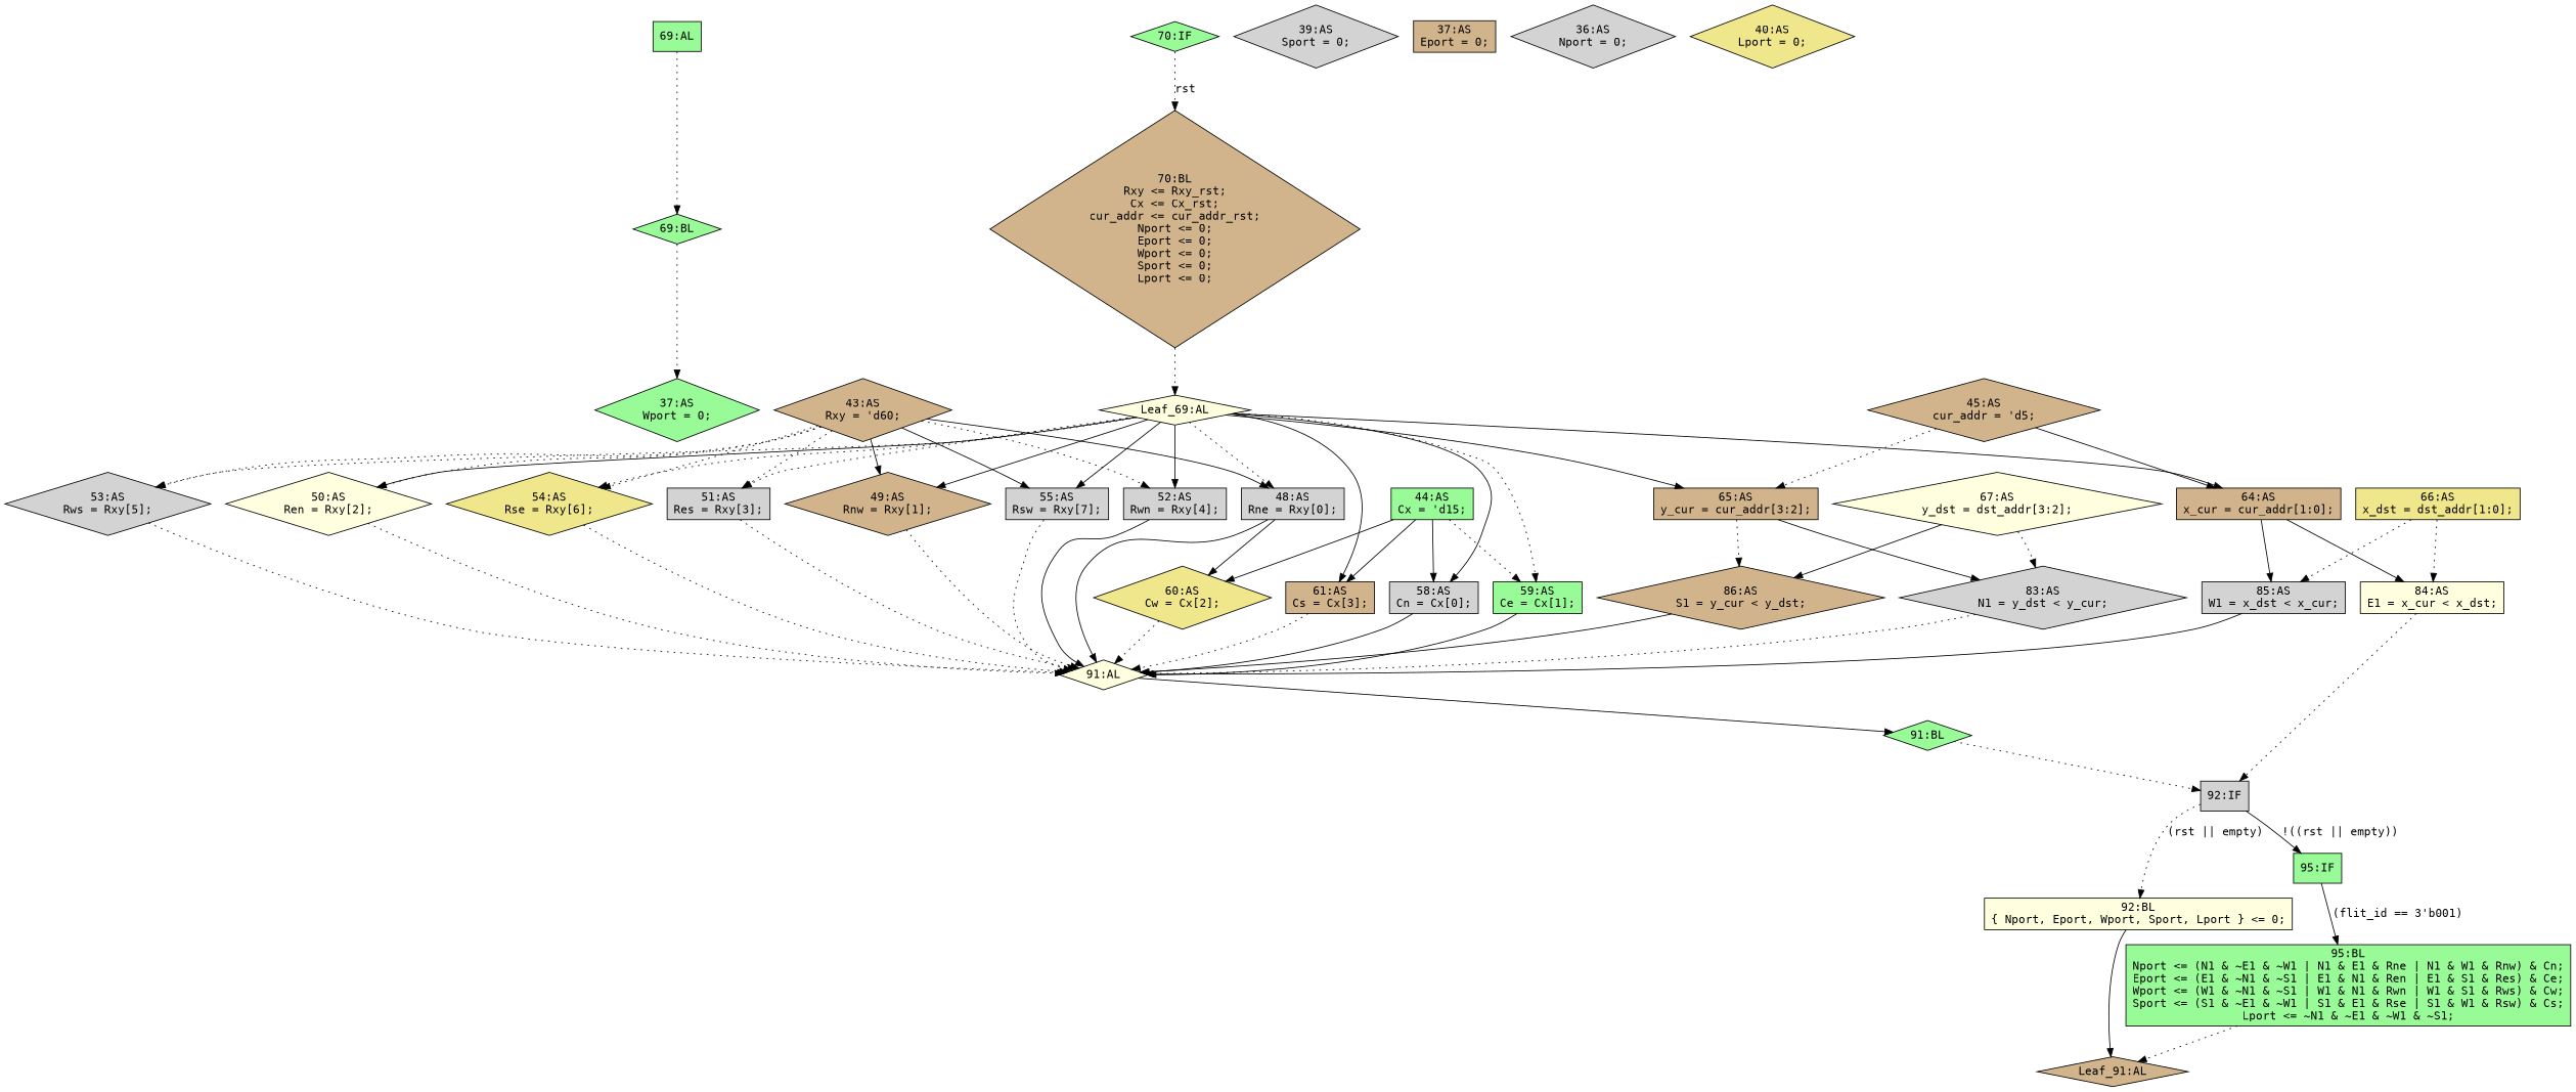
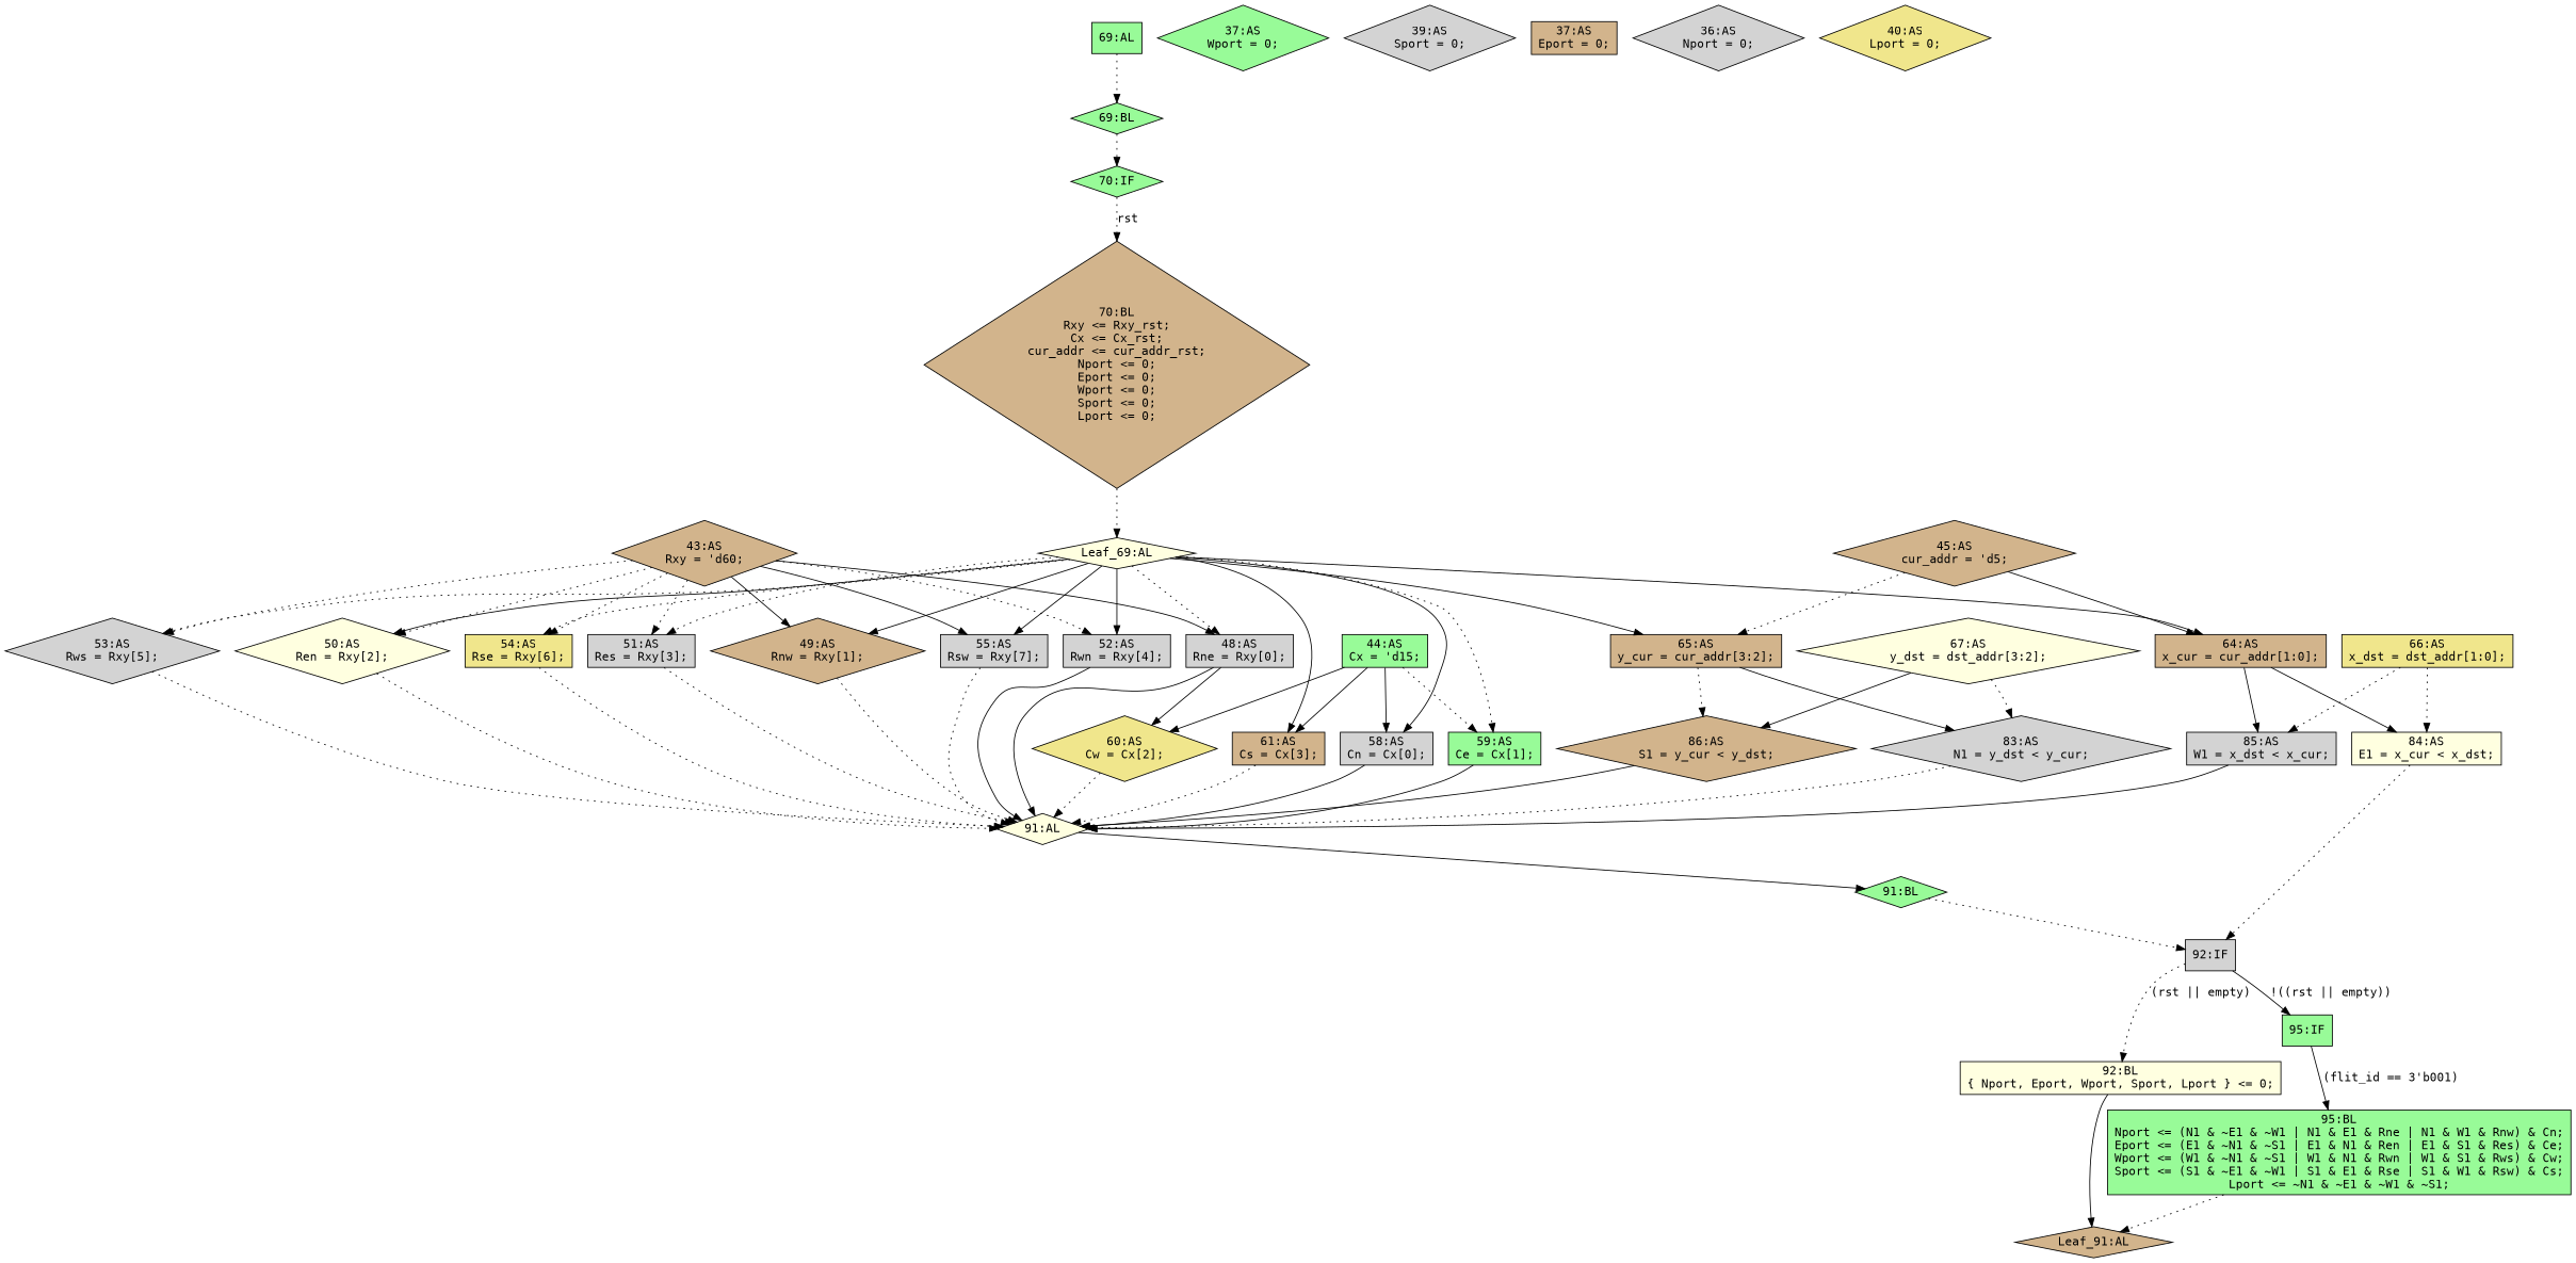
  strict digraph {
    fontname="DejaVu Sans Mono"
    node [fillcolor=lightgrey fontname="DejaVu Sans Mono" shape=diamond statements="[]" style=filled typ=Assign]
    edge [fontname="DejaVu Sans Mono" style=dotted]
    n1 [ast="<pyverilog.vparser.ast.Block object at 0x7fdf571f2e90>" fillcolor=palegreen label="69:BL" typ=Block]
    n2 [ast="<pyverilog.vparser.ast.IfStatement object at 0x7fdf571f2cd0>" fillcolor=palegreen label="70:IF" typ=IfStatement]
    n3 [ast="<pyverilog.vparser.ast.Block object at 0x7fdf571e67d0>" fillcolor=tan label="70:BL\nRxy <= Rxy_rst;\nCx <= Cx_rst;\ncur_addr <= cur_addr_rst;\nNport <= 0;\nEport <= 0;\nWport <= 0;\nSport <= 0;\nLport <= 0;" statements="[<pyverilog.vparser.ast.NonblockingSubstitution object at 0x7fdf571e6050>, <pyverilog.vparser.ast.NonblockingSubstitution object at 0x7fdf571e6190>, <pyverilog.vparser.ast.NonblockingSubstitution object at 0x7fdf571e6310>, <pyverilog.vparser.ast.NonblockingSubstitution object at 0x7fdf571e6450>, <pyverilog.vparser.ast.NonblockingSubstitution object at 0x7fdf571e6590>, <pyverilog.vparser.ast.NonblockingSubstitution object at 0x7fdf571e66d0>, <pyverilog.vparser.ast.NonblockingSubstitution object at 0x7fdf571e6810>, <pyverilog.vparser.ast.NonblockingSubstitution object at 0x7fdf571e6950>]" typ=Block]
    n4 [def_var="['Lport', 'Nport', 'cur_addr', 'Rxy', 'Cx', 'Wport', 'Sport', 'Eport']" fillcolor=lightyellow label="Leaf_69:AL" statements="" typ=""]
    n5 [ast="<pyverilog.vparser.ast.Assign object at 0x7fdf57947cd0>" def_var="['Rxy']" fillcolor=tan label="43:AS\nRxy = 'd60;" use_var="[]"]
    n6 [ast="<pyverilog.vparser.ast.Assign object at 0x7fdf571e7150>" def_var="['Rws']" label="53:AS\nRws = Rxy[5];" use_var="['Rxy']"]
    n7 [ast="<pyverilog.vparser.ast.Assign object at 0x7fdf57d86a50>" def_var="['Ren']" fillcolor=lightyellow label="50:AS\nRen = Rxy[2];" use_var="['Rxy']"]
-   n8 [ast="<pyverilog.vparser.ast.Assign object at 0x7fdf571e7390>" def_var="['Rse']" fillcolor=khaki label="54:AS\nRse = Rxy[6];" use_var="['Rxy']"]
+   n8 [ast="<pyverilog.vparser.ast.Assign object at 0x7fdf571e7390>" def_var="['Rse']" fillcolor=khaki label="54:AS\nRse = Rxy[6];" shape=box use_var="['Rxy']"]
    n9 [ast="<pyverilog.vparser.ast.Assign object at 0x7fdf57d86c90>" def_var="['Res']" label="51:AS\nRes = Rxy[3];" shape=box use_var="['Rxy']"]
    n10 [ast="<pyverilog.vparser.ast.Assign object at 0x7fdf57d86810>" def_var="['Rnw']" fillcolor=tan label="49:AS\nRnw = Rxy[1];" use_var="['Rxy']"]
    n11 [ast="<pyverilog.vparser.ast.Assign object at 0x7fdf571e75d0>" def_var="['Rsw']" label="55:AS\nRsw = Rxy[7];" shape=box use_var="['Rxy']"]
    n12 [ast="<pyverilog.vparser.ast.Assign object at 0x7fdf57d86ed0>" def_var="['Rwn']" label="52:AS\nRwn = Rxy[4];" shape=box use_var="['Rxy']"]
    n13 [ast="<pyverilog.vparser.ast.Assign object at 0x7fdf57d865d0>" def_var="['Rne']" label="48:AS\nRne = Rxy[0];" shape=box use_var="['Rxy']"]
    n14 [ast="<pyverilog.vparser.ast.Always object at 0x7fdf57186390>" clk_sens=True fillcolor=lightyellow label="91:AL" sens="['clk']" typ=Always use_var="['flit_id', 'Cw', 'Cn', 'Res', 'S1', 'Rne', 'Rnw', 'Cs', 'Rws', 'Ren', 'Rwn', 'W1', 'Rse', 'rst', 'N1', 'Rsw', 'E1', 'empty', 'Ce']"]
    n15 [ast="<pyverilog.vparser.ast.Assign object at 0x7fdf571e7c90>" def_var="['Cw']" fillcolor=khaki label="60:AS\nCw = Cx[2];" use_var="['Cx']"]
    n16 [ast="<pyverilog.vparser.ast.Block object at 0x7fdf57186450>" fillcolor=palegreen label="91:BL" typ=Block]
    n17 [ast="<pyverilog.vparser.ast.Assign object at 0x7fdf57d86090>" def_var="['Cx']" fillcolor=palegreen label="44:AS\nCx = 'd15;" shape=box use_var="[]"]
    n18 [ast="<pyverilog.vparser.ast.Assign object at 0x7fdf571e7ed0>" def_var="['Cs']" fillcolor=tan label="61:AS\nCs = Cx[3];" shape=box use_var="['Cx']"]
    n19 [ast="<pyverilog.vparser.ast.Assign object at 0x7fdf571e7810>" def_var="['Cn']" label="58:AS\nCn = Cx[0];" shape=box use_var="['Cx']"]
    n20 [ast="<pyverilog.vparser.ast.Assign object at 0x7fdf571e7a50>" def_var="['Ce']" fillcolor=palegreen label="59:AS\nCe = Cx[1];" shape=box use_var="['Cx']"]
    n21 [ast="<pyverilog.vparser.ast.IfStatement object at 0x7fdf57186810>" label="92:IF" shape=box typ=IfStatement]
    n22 [ast="<pyverilog.vparser.ast.IfStatement object at 0x7fdf57186950>" fillcolor=palegreen label="95:IF" shape=box typ=IfStatement]
    n23 [ast="<pyverilog.vparser.ast.Block object at 0x7fdf571865d0>" fillcolor=lightyellow label="92:BL\n{ Nport, Eport, Wport, Sport, Lport } <= 0;" shape=box statements="[<pyverilog.vparser.ast.NonblockingSubstitution object at 0x7fdf57186790>]" typ=Block]
    n24 [ast="<pyverilog.vparser.ast.Assign object at 0x7fdf57d1ab90>" def_var="['Wport']" fillcolor=palegreen label="37:AS\nWport = 0;" use_var="[]"]
    n25 [ast="<pyverilog.vparser.ast.Assign object at 0x7fdf571f2590>" def_var="['y_cur']" fillcolor=tan label="65:AS\ny_cur = cur_addr[3:2];" shape=box use_var="['cur_addr']"]
    n26 [ast="<pyverilog.vparser.ast.Assign object at 0x7fdf571f2250>" def_var="['x_cur']" fillcolor=tan label="64:AS\nx_cur = cur_addr[1:0];" shape=box use_var="['cur_addr']"]
    n27 [ast="<pyverilog.vparser.ast.Assign object at 0x7fdf571861d0>" def_var="['S1']" fillcolor=tan label="86:AS\nS1 = y_cur < y_dst;" use_var="['y_cur', 'y_dst']"]
    n28 [ast="<pyverilog.vparser.ast.Assign object at 0x7fdf571e6ad0>" def_var="['N1']" label="83:AS\nN1 = y_dst < y_cur;" use_var="['y_dst', 'y_cur']"]
    n29 [ast="<pyverilog.vparser.ast.Assign object at 0x7fdf571e6d10>" def_var="['E1']" fillcolor=lightyellow label="84:AS\nE1 = x_cur < x_dst;" shape=box use_var="['x_cur', 'x_dst']"]
    n30 [ast="<pyverilog.vparser.ast.Assign object at 0x7fdf571e6f50>" def_var="['W1']" label="85:AS\nW1 = x_dst < x_cur;" shape=box use_var="['x_dst', 'x_cur']"]
    n31 [ast="<pyverilog.vparser.ast.Block object at 0x7fdf57d10290>" fillcolor=palegreen label="95:BL\nNport <= (N1 & ~E1 & ~W1 | N1 & E1 & Rne | N1 & W1 & Rnw) & Cn;\nEport <= (E1 & ~N1 & ~S1 | E1 & N1 & Ren | E1 & S1 & Res) & Ce;\nWport <= (W1 & ~N1 & ~S1 | W1 & N1 & Rwn | W1 & S1 & Rws) & Cw;\nSport <= (S1 & ~E1 & ~W1 | S1 & E1 & Rse | S1 & W1 & Rsw) & Cs;\nLport <= ~N1 & ~E1 & ~W1 & ~S1;" shape=box statements="[<pyverilog.vparser.ast.NonblockingSubstitution object at 0x7fdf57186e90>, <pyverilog.vparser.ast.NonblockingSubstitution object at 0x7fdf57d3e690>, <pyverilog.vparser.ast.NonblockingSubstitution object at 0x7fdf57d3ecd0>, <pyverilog.vparser.ast.NonblockingSubstitution object at 0x7fdf57d10350>, <pyverilog.vparser.ast.NonblockingSubstitution object at 0x7fdf57d10490>]" typ=Block]
    n32 [def_var="['Lport', 'Nport', 'Sport', 'Eport', 'Wport']" fillcolor=tan label="Leaf_91:AL" statements="" typ=""]
    n33 [ast="<pyverilog.vparser.ast.Assign object at 0x7fdf5824a9d0>" def_var="['Sport']" label="39:AS\nSport = 0;" use_var="[]"]
    n34 [ast="<pyverilog.vparser.ast.Assign object at 0x7fdf571f2c10>" def_var="['y_dst']" fillcolor=lightyellow label="67:AS\ny_dst = dst_addr[3:2];" use_var="['dst_addr']"]
    n35 [ast="<pyverilog.vparser.ast.Assign object at 0x7fdf57d1acd0>" def_var="['Eport']" fillcolor=tan label="37:AS\nEport = 0;" shape=box use_var="[]"]
    n36 [ast="<pyverilog.vparser.ast.Always object at 0x7fdf571f2dd0>" clk_sens=True fillcolor=palegreen label="69:AL" sens="['clk']" shape=box typ=Always use_var="['rst', 'Cx_rst', 'cur_addr_rst', 'Rxy_rst']"]
    n37 [ast="<pyverilog.vparser.ast.Assign object at 0x7fdf57d86310>" def_var="['cur_addr']" fillcolor=tan label="45:AS\ncur_addr = 'd5;" use_var="[]"]
    n38 [ast="<pyverilog.vparser.ast.Assign object at 0x7fdf57d25c90>" def_var="['Nport']" label="36:AS\nNport = 0;" use_var="[]"]
    n39 [ast="<pyverilog.vparser.ast.Assign object at 0x7fdf57d8fc50>" def_var="['Lport']" fillcolor=khaki label="40:AS\nLport = 0;" use_var="[]"]
    n40 [ast="<pyverilog.vparser.ast.Assign object at 0x7fdf571f28d0>" def_var="['x_dst']" fillcolor=khaki label="66:AS\nx_dst = dst_addr[1:0];" shape=box use_var="['dst_addr']"]
-   n1 -> n24 [cond="[]" lineno=None]
+   n1 -> n2 [cond="[]" lineno=None]
    n2 -> n3 [cond="['rst']" label=rst lineno=70]
    n3 -> n4 [cond="[]" lineno=None]
    n4 -> n6
    n4 -> n7 [style=solid]
    n4 -> n8
    n4 -> n9
    n4 -> n10 [style=solid]
    n4 -> n11 [style=solid]
    n4 -> n12 [style=solid]
    n4 -> n13
    n4 -> n18 [style=solid]
    n4 -> n19 [style=solid]
    n4 -> n20
    n4 -> n25 [style=solid]
    n4 -> n26 [style=solid]
    n5 -> n6
    n5 -> n7
    n5 -> n8
    n5 -> n9
    n5 -> n10 [style=solid]
    n5 -> n11 [style=solid]
    n5 -> n12
    n5 -> n13 [style=solid]
    n6 -> n14
    n7 -> n14
    n8 -> n14
    n9 -> n14
    n10 -> n14
    n11 -> n14
    n12 -> n14 [style=solid]
    n13 -> n14 [style=solid]
    n13 -> n15 [style=solid]
    n14 -> n16 [cond="[]" lineno=None style=solid]
    n15 -> n14
    n16 -> n21 [cond="[]" lineno=None]
    n17 -> n15 [style=solid]
    n17 -> n18 [style=solid]
    n17 -> n19 [style=solid]
    n17 -> n20
    n18 -> n14
    n19 -> n14 [style=solid]
    n20 -> n14 [style=solid]
    n21 -> n22 [cond="['rst', 'empty']" label="!((rst || empty))" lineno=92 style=solid]
    n21 -> n23 [cond="['rst', 'empty']" label="(rst || empty)" lineno=92]
    n22 -> n31 [cond="['flit_id']" label="(flit_id == 3'b001)" lineno=95 style=solid]
    n23 -> n32 [cond="[]" lineno=None style=solid]
    n25 -> n27
    n25 -> n28 [style=solid]
    n26 -> n29 [style=solid]
    n26 -> n30 [style=solid]
    n27 -> n14 [style=solid]
    n28 -> n14
    n29 -> n21
    n30 -> n14 [style=solid]
    n31 -> n32 [cond="[]" lineno=None]
    n34 -> n27 [style=solid]
    n34 -> n28
    n36 -> n1 [cond="[]" lineno=None]
    n37 -> n25
    n37 -> n26 [style=solid]
    n40 -> n29
    n40 -> n30
  }
